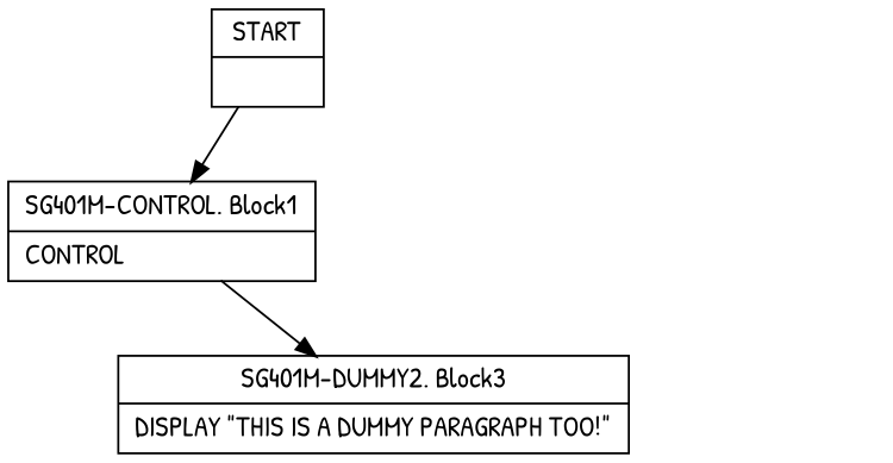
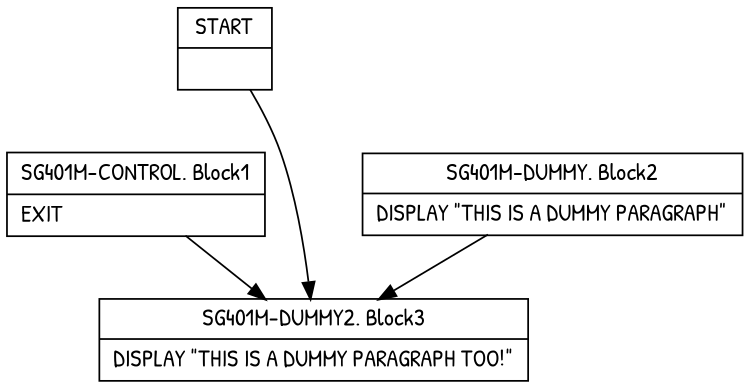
  digraph {
    fontname="Patrick Hand"
    node [fontname="Patrick Hand" shape=record]
    edge [arrowtail=empty fontname="Patrick Hand"]
    n1 [label="{START|}"]
-   n2 [label="{SG401M-CONTROL. Block1|    CONTROL\l}"]
+   n2 [label="{SG401M-CONTROL. Block1|    EXIT\l}"]
    n3 [label="{SG401M-DUMMY2. Block3|    DISPLAY \"THIS IS A DUMMY PARAGRAPH TOO!\"\l}"]
-   n1 -> n2
+   n4 [label="{SG401M-DUMMY. Block2|    DISPLAY \"THIS IS A DUMMY PARAGRAPH\"\l}"]
+   n1 -> n3
    n2 -> n3
+   n4 -> n3
  }
